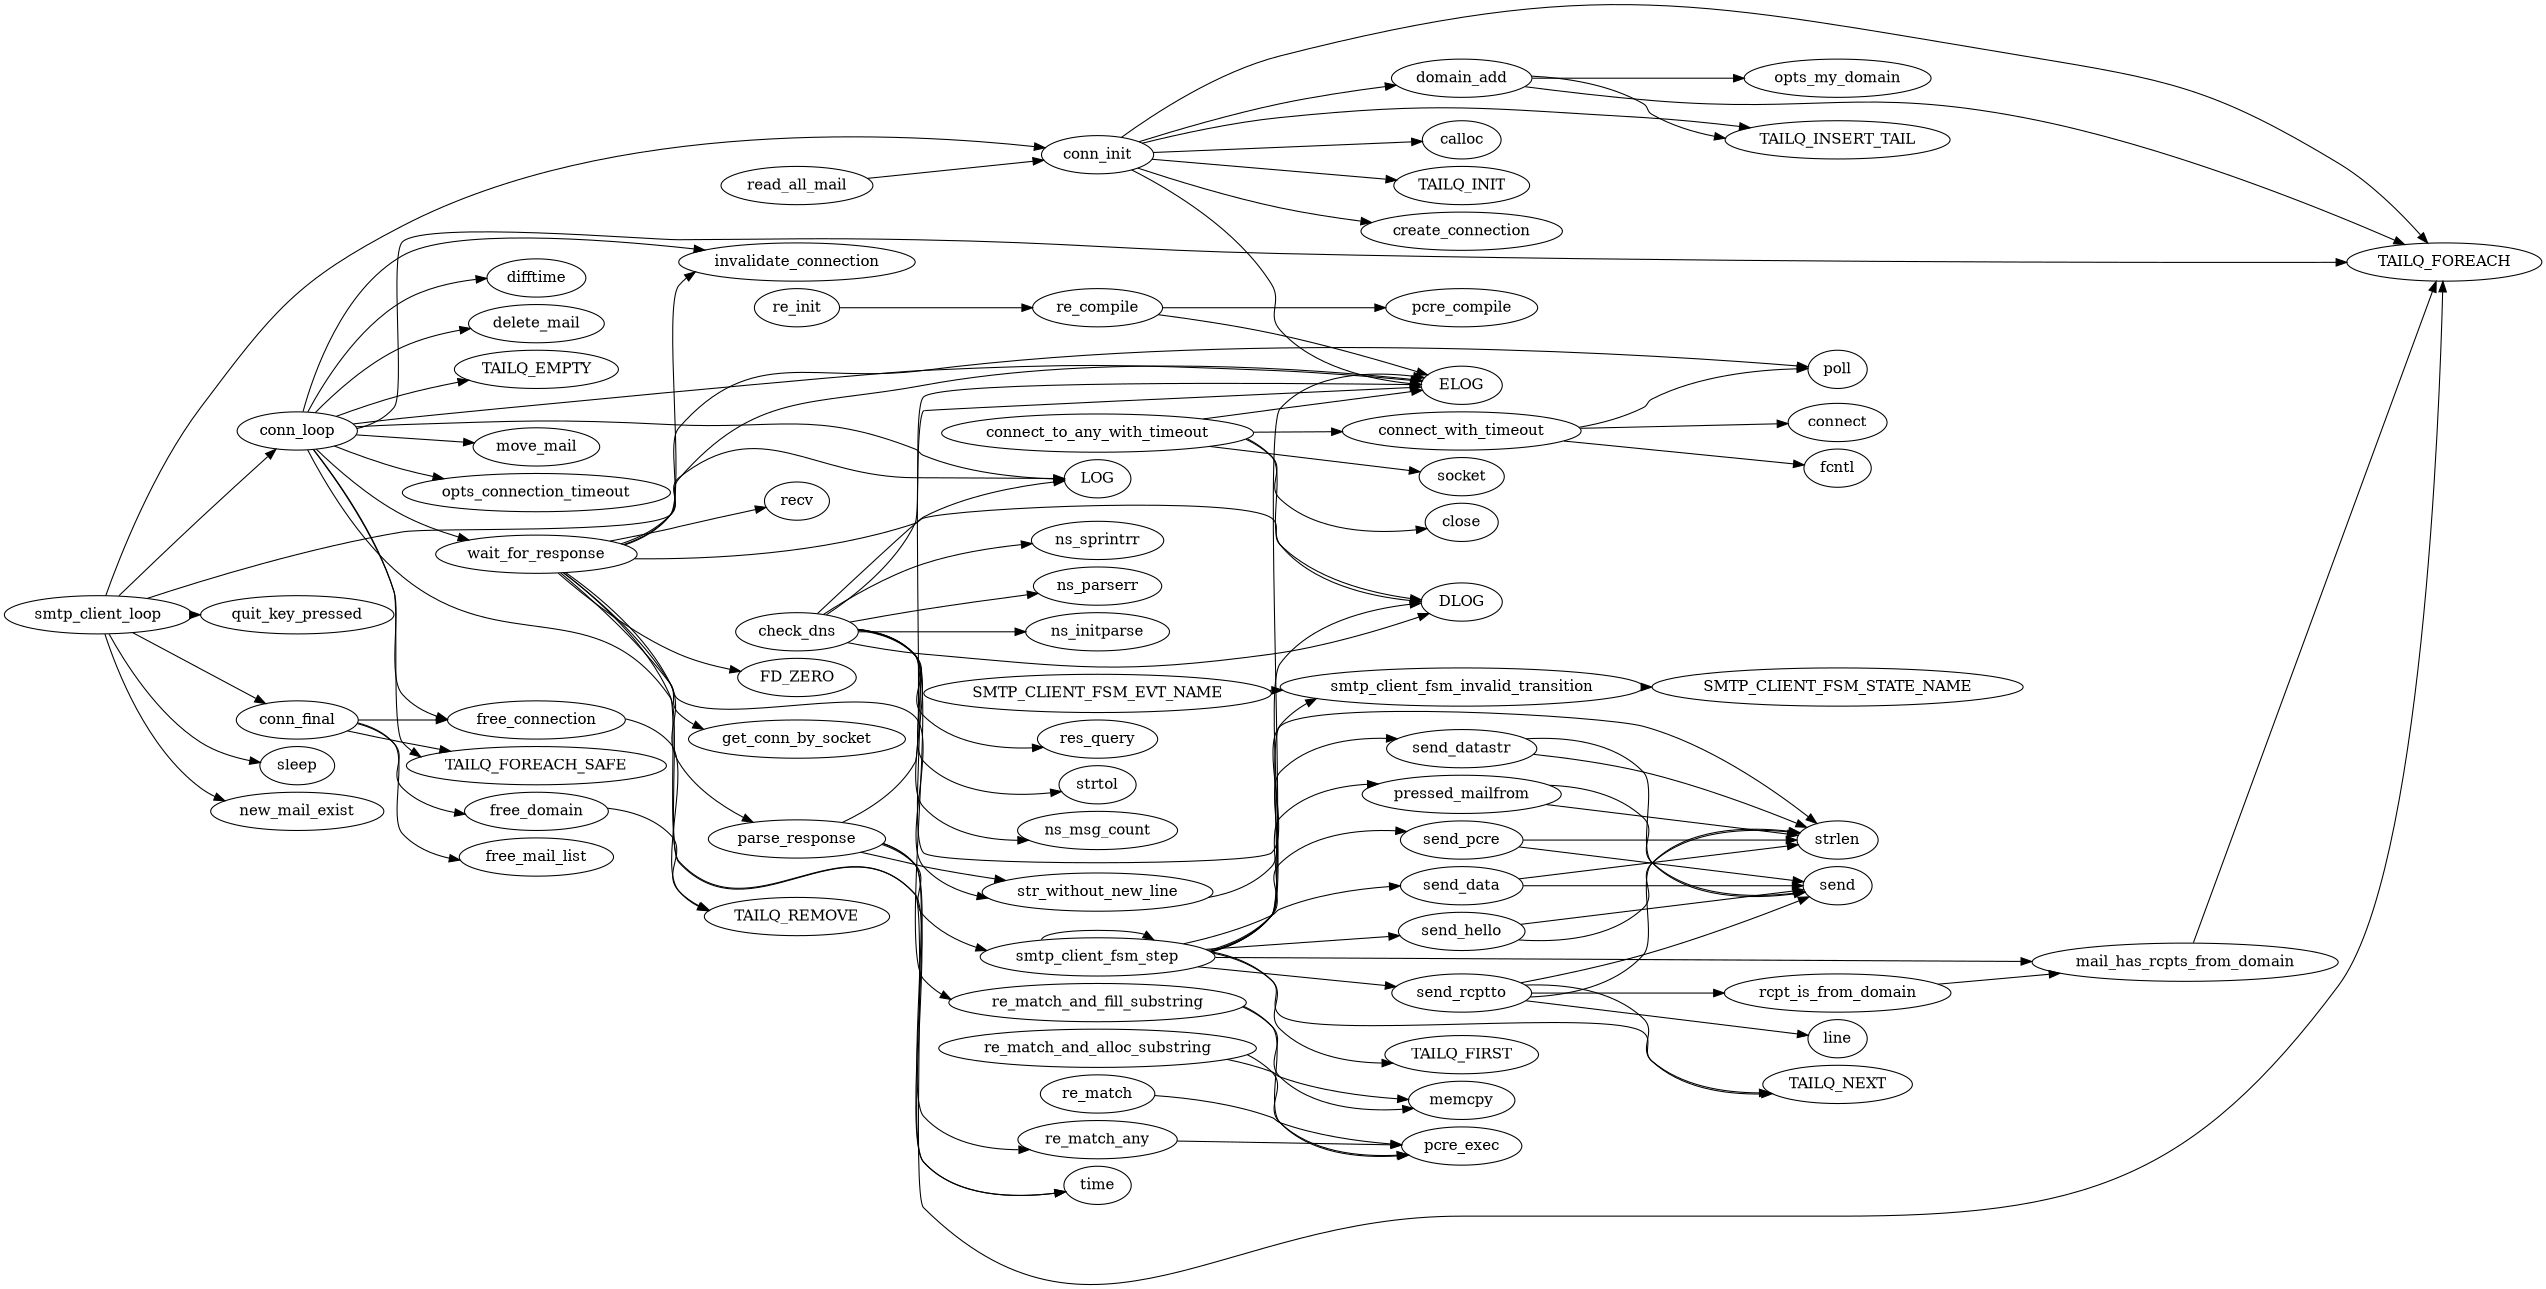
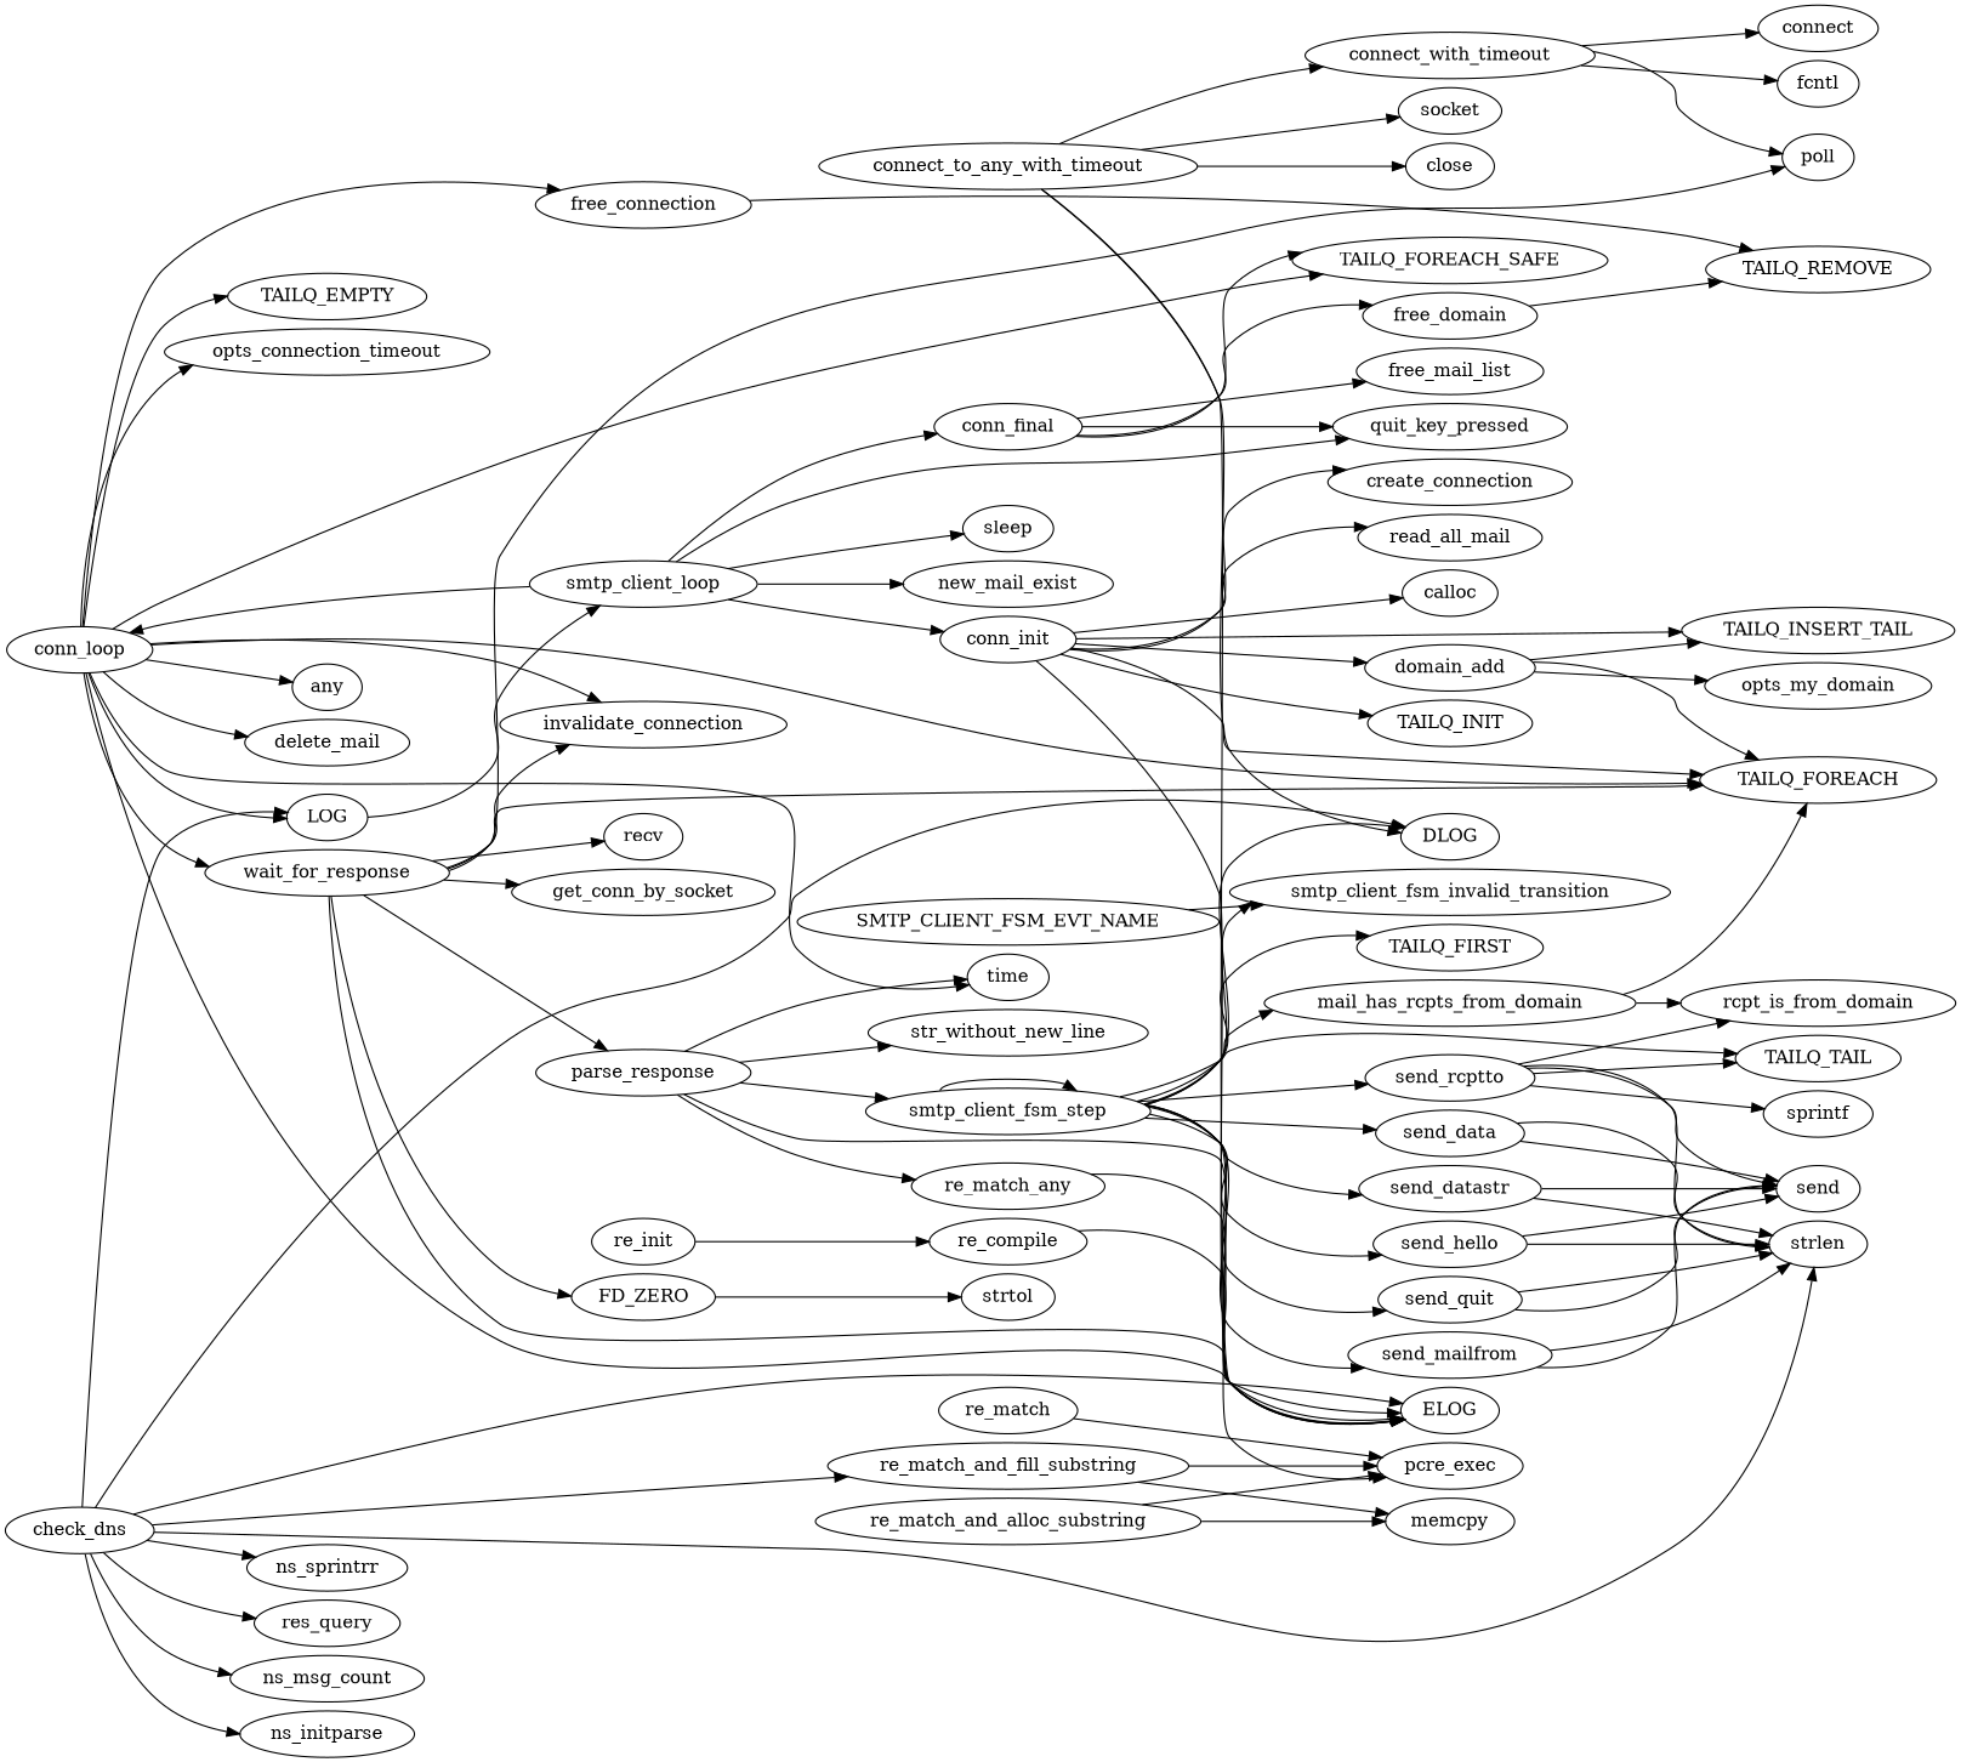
  digraph {
    defaultdist=0.1
    nodesep=0.1
    rankdir=LR
    ranksep=0.1
    smtp_client_fsm_step
    TAILQ_FIRST
    smtp_client_fsm_invalid_transition
    ELOG
    send_data
    send_hello
-   send_mailfrom [label=pressed_mailfrom]
+   send_mailfrom
    DLOG
    mail_has_rcpts_from_domain
    send_rcptto
-   send_quit [label=send_pcre]
-   TAILQ_NEXT
+   send_quit
+   TAILQ_NEXT [label=TAILQ_TAIL]
    send_datastr
-   SMTP_CLIENT_FSM_STATE_NAME
    strlen
    send
    TAILQ_FOREACH
    rcpt_is_from_domain
-   sprintf [label=line]
+   sprintf
    re_match_and_fill_substring
    pcre_exec
    memcpy
    re_compile
-   pcre_compile
    smtp_client_loop
    quit_key_pressed
    conn_final
    LOG
    conn_loop
    conn_init
    sleep
    new_mail_exist
    free_connection
    TAILQ_FOREACH_SAFE
    free_mail_list
    free_domain
    wait_for_response
    invalidate_connection
    time
-   difftime
+   difftime [label=any]
    delete_mail
    TAILQ_EMPTY
-   move_mail
    opts_connection_timeout
    read_all_mail
    domain_add
    calloc
    TAILQ_INIT
    create_connection
    TAILQ_INSERT_TAIL
    parse_response
    str_without_new_line
    get_conn_by_socket
    recv
    FD_ZERO
    poll
    re_match_any
    SMTP_CLIENT_FSM_EVT_NAME
    TAILQ_REMOVE
    check_dns
    ns_initparse
    ns_sprintrr
-   ns_parserr
    res_query
    strtol
    ns_msg_count
    connect_to_any_with_timeout
    close
    connect_with_timeout
    socket
    connect
    fcntl
    opts_my_domain
    re_match
    re_match_and_alloc_substring
    re_init
    smtp_client_fsm_step -> smtp_client_fsm_step
    smtp_client_fsm_step -> TAILQ_FIRST
    smtp_client_fsm_step -> smtp_client_fsm_invalid_transition
    smtp_client_fsm_step -> ELOG
    smtp_client_fsm_step -> send_data
    smtp_client_fsm_step -> send_hello
    smtp_client_fsm_step -> send_mailfrom
    smtp_client_fsm_step -> DLOG
    smtp_client_fsm_step -> mail_has_rcpts_from_domain
    smtp_client_fsm_step -> send_rcptto
    smtp_client_fsm_step -> send_quit
    smtp_client_fsm_step -> TAILQ_NEXT
-   str_without_new_line -> send_datastr
-   smtp_client_fsm_invalid_transition -> SMTP_CLIENT_FSM_STATE_NAME
+   smtp_client_fsm_step -> send_datastr
    send_data -> strlen
    send_data -> send
    send_hello -> strlen
    send_hello -> send
    send_mailfrom -> strlen
    send_mailfrom -> send
    mail_has_rcpts_from_domain -> TAILQ_FOREACH
-   rcpt_is_from_domain -> mail_has_rcpts_from_domain
+   mail_has_rcpts_from_domain -> rcpt_is_from_domain
    send_rcptto -> TAILQ_NEXT
    send_rcptto -> strlen
    send_rcptto -> send
    send_rcptto -> rcpt_is_from_domain
    send_rcptto -> sprintf
    send_quit -> strlen
    send_quit -> send
    send_datastr -> strlen
    send_datastr -> send
    re_match_and_fill_substring -> pcre_exec
    re_match_and_fill_substring -> memcpy
    re_compile -> ELOG
-   re_compile -> pcre_compile
    smtp_client_loop -> quit_key_pressed
    smtp_client_loop -> conn_final
-   smtp_client_loop -> LOG
+   LOG -> smtp_client_loop
    smtp_client_loop -> conn_loop
    smtp_client_loop -> conn_init
    smtp_client_loop -> sleep
    smtp_client_loop -> new_mail_exist
-   conn_final -> free_connection
+   conn_final -> quit_key_pressed
    conn_final -> TAILQ_FOREACH_SAFE
    conn_final -> free_mail_list
    conn_final -> free_domain
    conn_loop -> ELOG
    conn_loop -> TAILQ_FOREACH
    conn_loop -> LOG
    conn_loop -> free_connection
    conn_loop -> TAILQ_FOREACH_SAFE
    conn_loop -> wait_for_response
    conn_loop -> invalidate_connection
    conn_loop -> time
    conn_loop -> difftime
    conn_loop -> delete_mail
    conn_loop -> TAILQ_EMPTY
-   conn_loop -> move_mail
    conn_loop -> opts_connection_timeout
    conn_init -> ELOG
    conn_init -> TAILQ_FOREACH
-   read_all_mail -> conn_init
+   conn_init -> read_all_mail
    conn_init -> domain_add
    conn_init -> calloc
    conn_init -> TAILQ_INIT
    conn_init -> create_connection
    conn_init -> TAILQ_INSERT_TAIL
    free_connection -> TAILQ_REMOVE
    free_domain -> TAILQ_REMOVE
    wait_for_response -> ELOG
-   wait_for_response -> DLOG
    wait_for_response -> TAILQ_FOREACH
    wait_for_response -> invalidate_connection
    wait_for_response -> parse_response
-   wait_for_response -> str_without_new_line
    wait_for_response -> get_conn_by_socket
    wait_for_response -> recv
    wait_for_response -> FD_ZERO
    wait_for_response -> poll
    domain_add -> TAILQ_FOREACH
    domain_add -> TAILQ_INSERT_TAIL
    domain_add -> opts_my_domain
    parse_response -> smtp_client_fsm_step
    parse_response -> ELOG
    parse_response -> time
    parse_response -> str_without_new_line
    parse_response -> re_match_any
    re_match_any -> pcre_exec
    SMTP_CLIENT_FSM_EVT_NAME -> smtp_client_fsm_invalid_transition
    check_dns -> ELOG
    check_dns -> DLOG
    check_dns -> strlen
    check_dns -> re_match_and_fill_substring
    check_dns -> LOG
    check_dns -> ns_initparse
    check_dns -> ns_sprintrr
-   check_dns -> ns_parserr
    check_dns -> res_query
-   check_dns -> strtol
+   FD_ZERO -> strtol
    check_dns -> ns_msg_count
    connect_to_any_with_timeout -> ELOG
    connect_to_any_with_timeout -> DLOG
    connect_to_any_with_timeout -> close
    connect_to_any_with_timeout -> connect_with_timeout
    connect_to_any_with_timeout -> socket
    connect_with_timeout -> poll
    connect_with_timeout -> connect
    connect_with_timeout -> fcntl
    re_match -> pcre_exec
    re_match_and_alloc_substring -> pcre_exec
    re_match_and_alloc_substring -> memcpy
    re_init -> re_compile
  }
